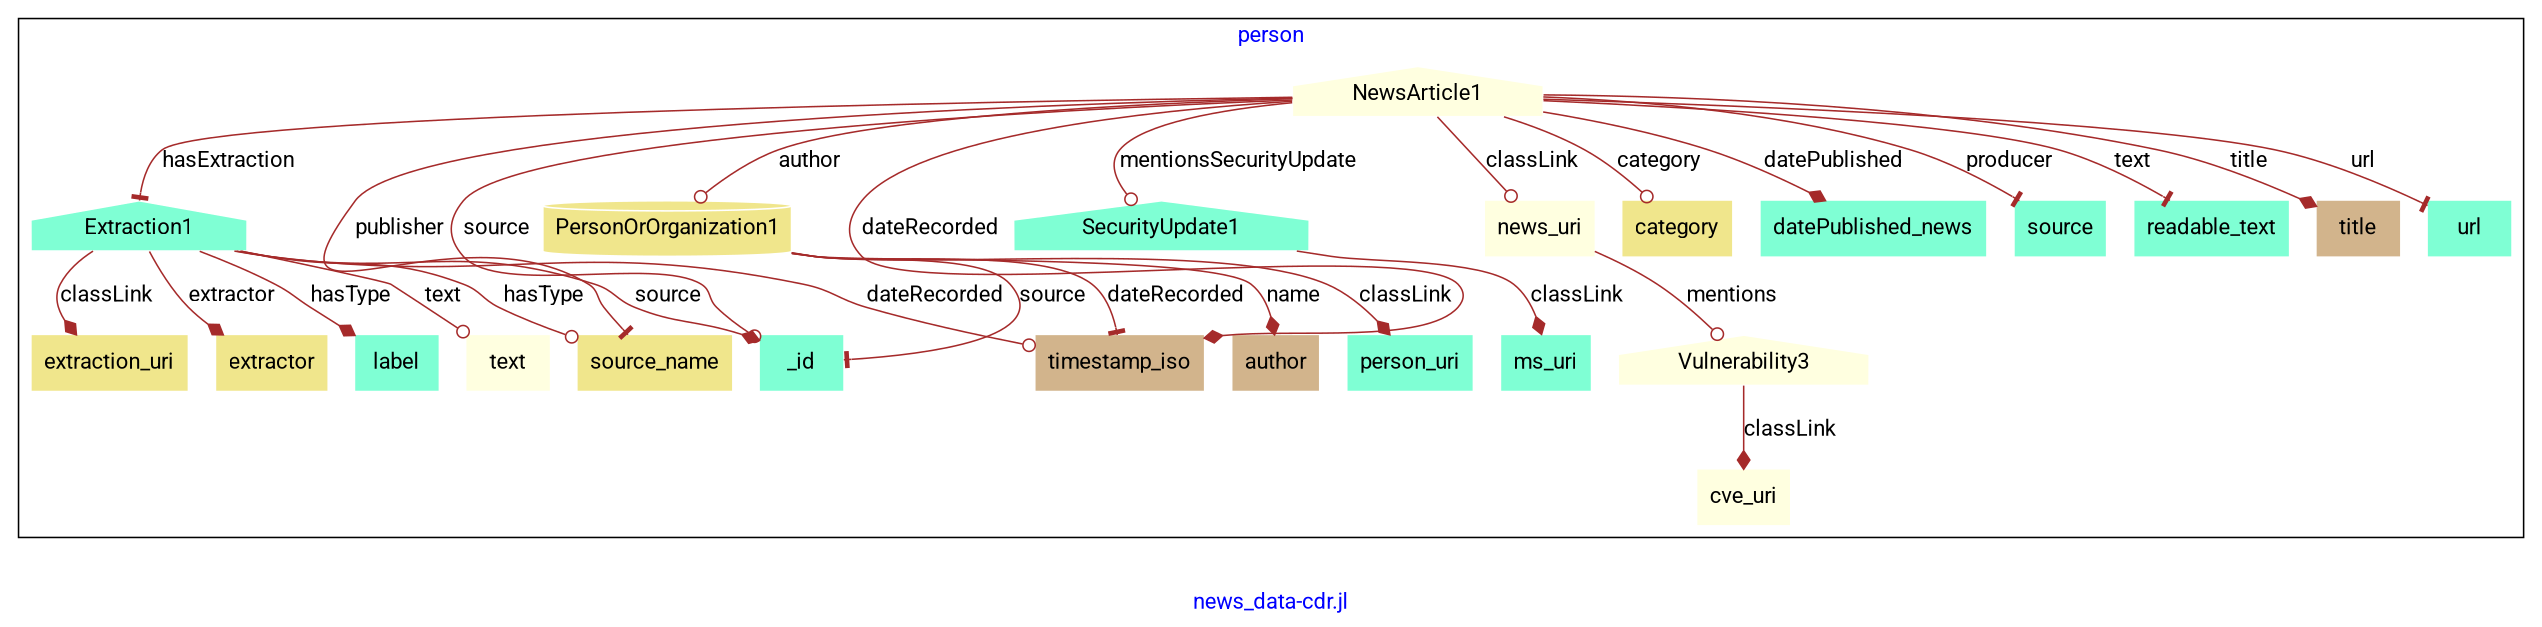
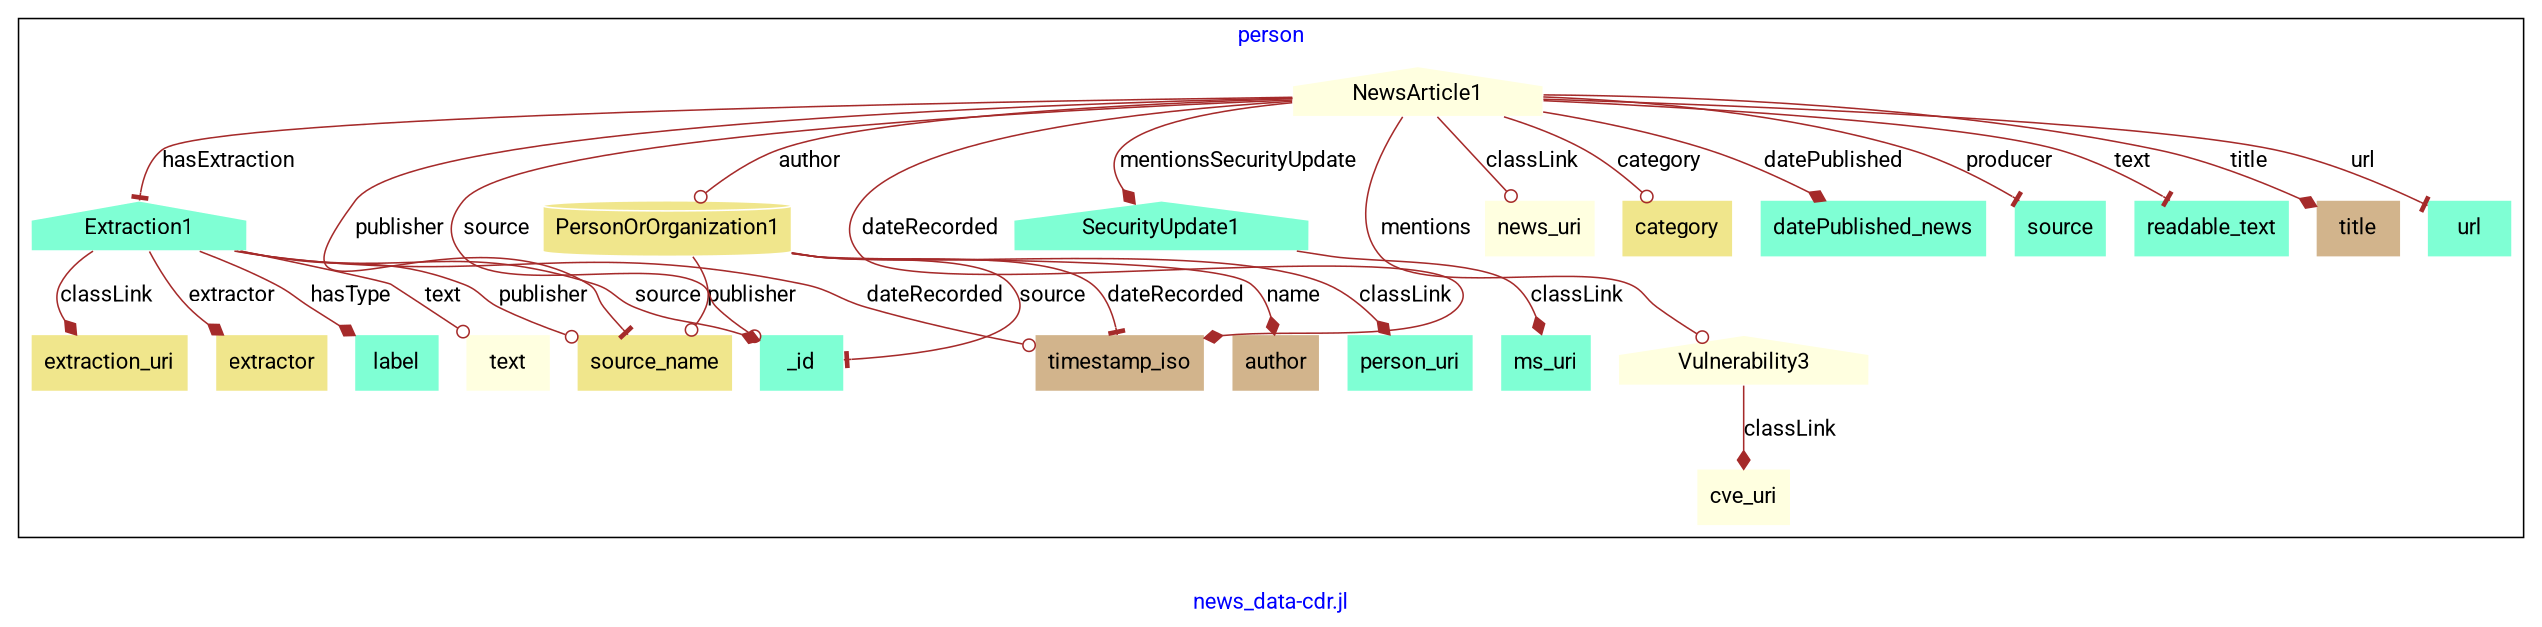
  digraph {
    fontcolor=blue
    fontname=Roboto
    label="news_data-cdr.jl"
    remincross=true
    node [fillcolor=aquamarine fontname=Roboto shape=plaintext style=filled]
    edge [arrowhead=diamond color=brown fontcolor=black fontname=Roboto]
    n1 [color=white label=Extraction1 shape=house]
    n2 [fillcolor=khaki label=extraction_uri]
    n3 [fillcolor=khaki label=extractor]
    n4 [label=label]
    n5 [fillcolor=lightyellow label=text]
    n6 [color=white fillcolor=khaki label=PersonOrOrganization1 shape=cylinder]
    n7 [label=person_uri]
    n8 [fillcolor=tan label=timestamp_iso]
    n9 [fillcolor=tan label=author]
    n10 [fillcolor=khaki label=source_name]
    n11 [label=_id]
    n12 [color=white label=SecurityUpdate1 shape=house]
    n13 [label=ms_uri]
    n14 [color=white fillcolor=lightyellow label=Vulnerability3 shape=house]
    n15 [fillcolor=lightyellow label=cve_uri]
    n16 [color=white fillcolor=lightyellow label=NewsArticle1 shape=house]
    n17 [fillcolor=lightyellow label=news_uri]
    n18 [fillcolor=khaki label=category]
    n19 [label=datePublished_news]
    n20 [label=source]
    n21 [label=readable_text]
    n22 [fillcolor=tan label=title]
    n23 [label=url]
    subgraph cluster_1 {
      label=person
      n1
      n2
      n3
      n4
      n5
      n6
      n7
      n8
      n9
      n10
      n11
      n12
      n13
      n14
      n15
      n16
      n17
      n18
      n19
      n20
      n21
      n22
      n23
    }
    n1 -> n2 [label=classLink]
    n1 -> n3 [label=extractor]
    n1 -> n4 [label=hasType]
    n1 -> n5 [arrowhead=odot label=text]
    n1 -> n8 [arrowhead=odot label=dateRecorded]
-   n1 -> n10 [arrowhead=odot label=hasType]
+   n1 -> n10 [arrowhead=odot label=publisher]
    n1 -> n11 [label=source]
    n6 -> n7 [label=classLink]
    n6 -> n8 [arrowhead=tee label=dateRecorded]
    n6 -> n9 [label=name]
+   n6 -> n10 [arrowhead=odot label=publisher]
    n6 -> n11 [arrowhead=tee label=source]
    n12 -> n13 [label=classLink]
    n14 -> n15 [label=classLink]
    n16 -> n1 [arrowhead=tee label=hasExtraction]
    n16 -> n6 [arrowhead=odot label=author]
    n16 -> n8 [label=dateRecorded]
    n16 -> n10 [arrowhead=tee label=publisher]
    n16 -> n11 [arrowhead=odot label=source]
-   n16 -> n12 [arrowhead=odot label=mentionsSecurityUpdate]
-   n17 -> n14 [arrowhead=odot label=mentions]
+   n16 -> n12 [label=mentionsSecurityUpdate]
+   n16 -> n14 [arrowhead=odot label=mentions]
    n16 -> n17 [arrowhead=odot label=classLink]
    n16 -> n18 [arrowhead=odot label=category]
    n16 -> n19 [label=datePublished]
    n16 -> n20 [arrowhead=tee label=producer]
    n16 -> n21 [arrowhead=tee label=text]
    n16 -> n22 [label=title]
    n16 -> n23 [arrowhead=tee label=url]
  }
